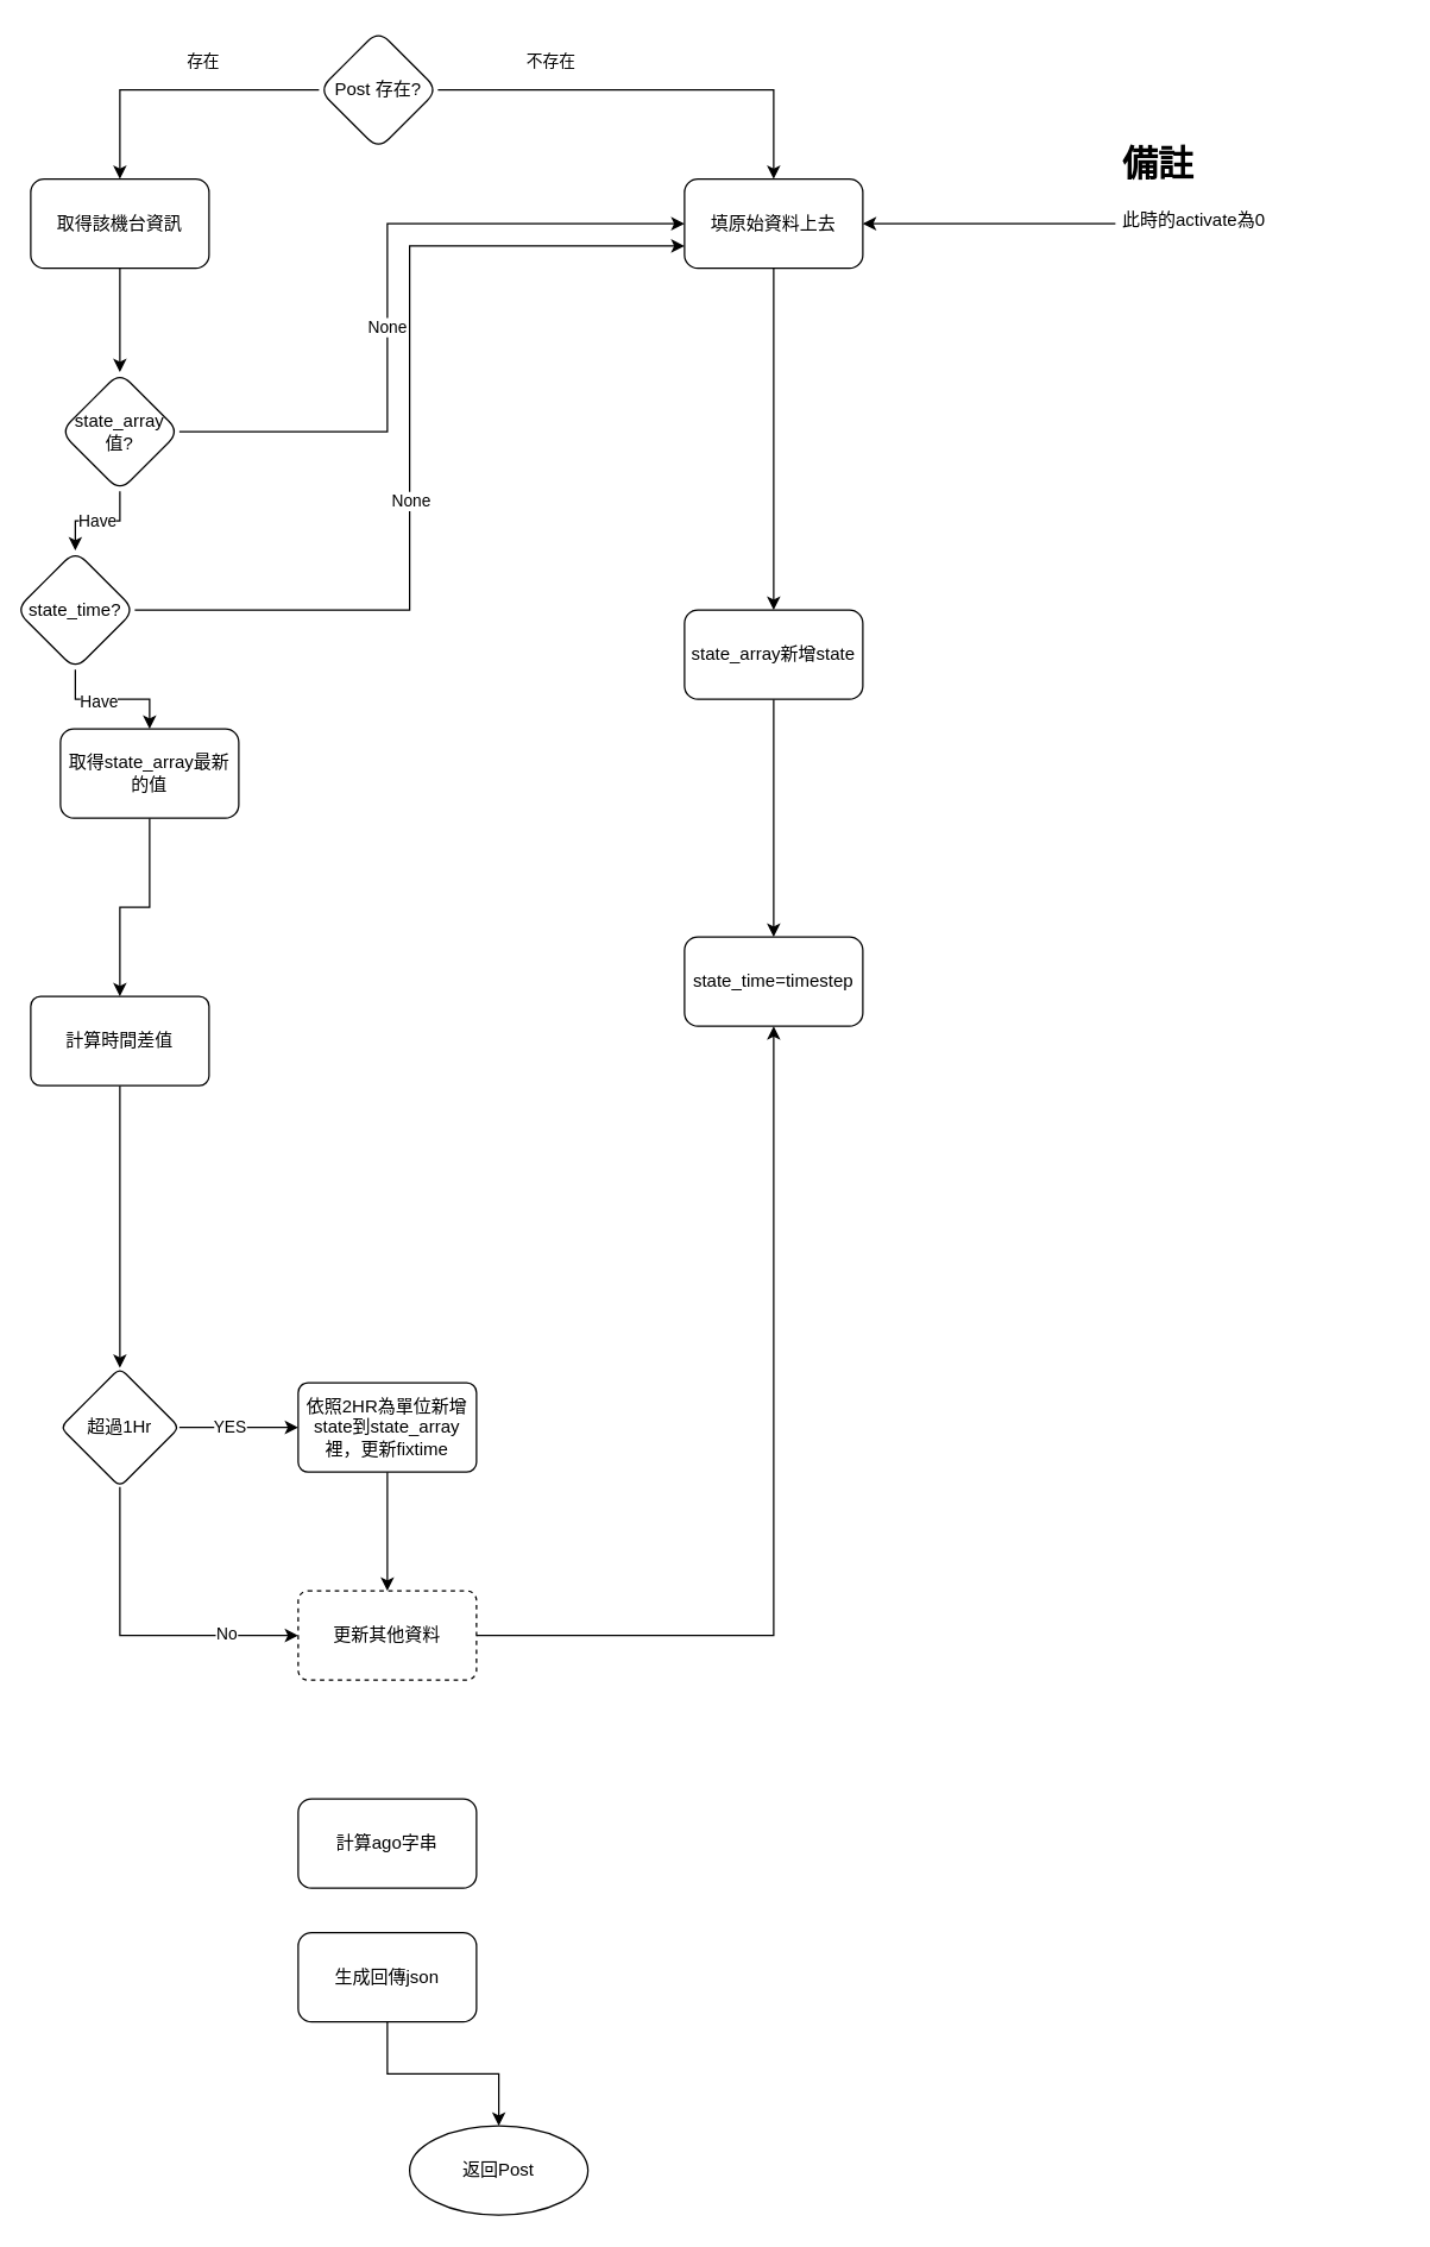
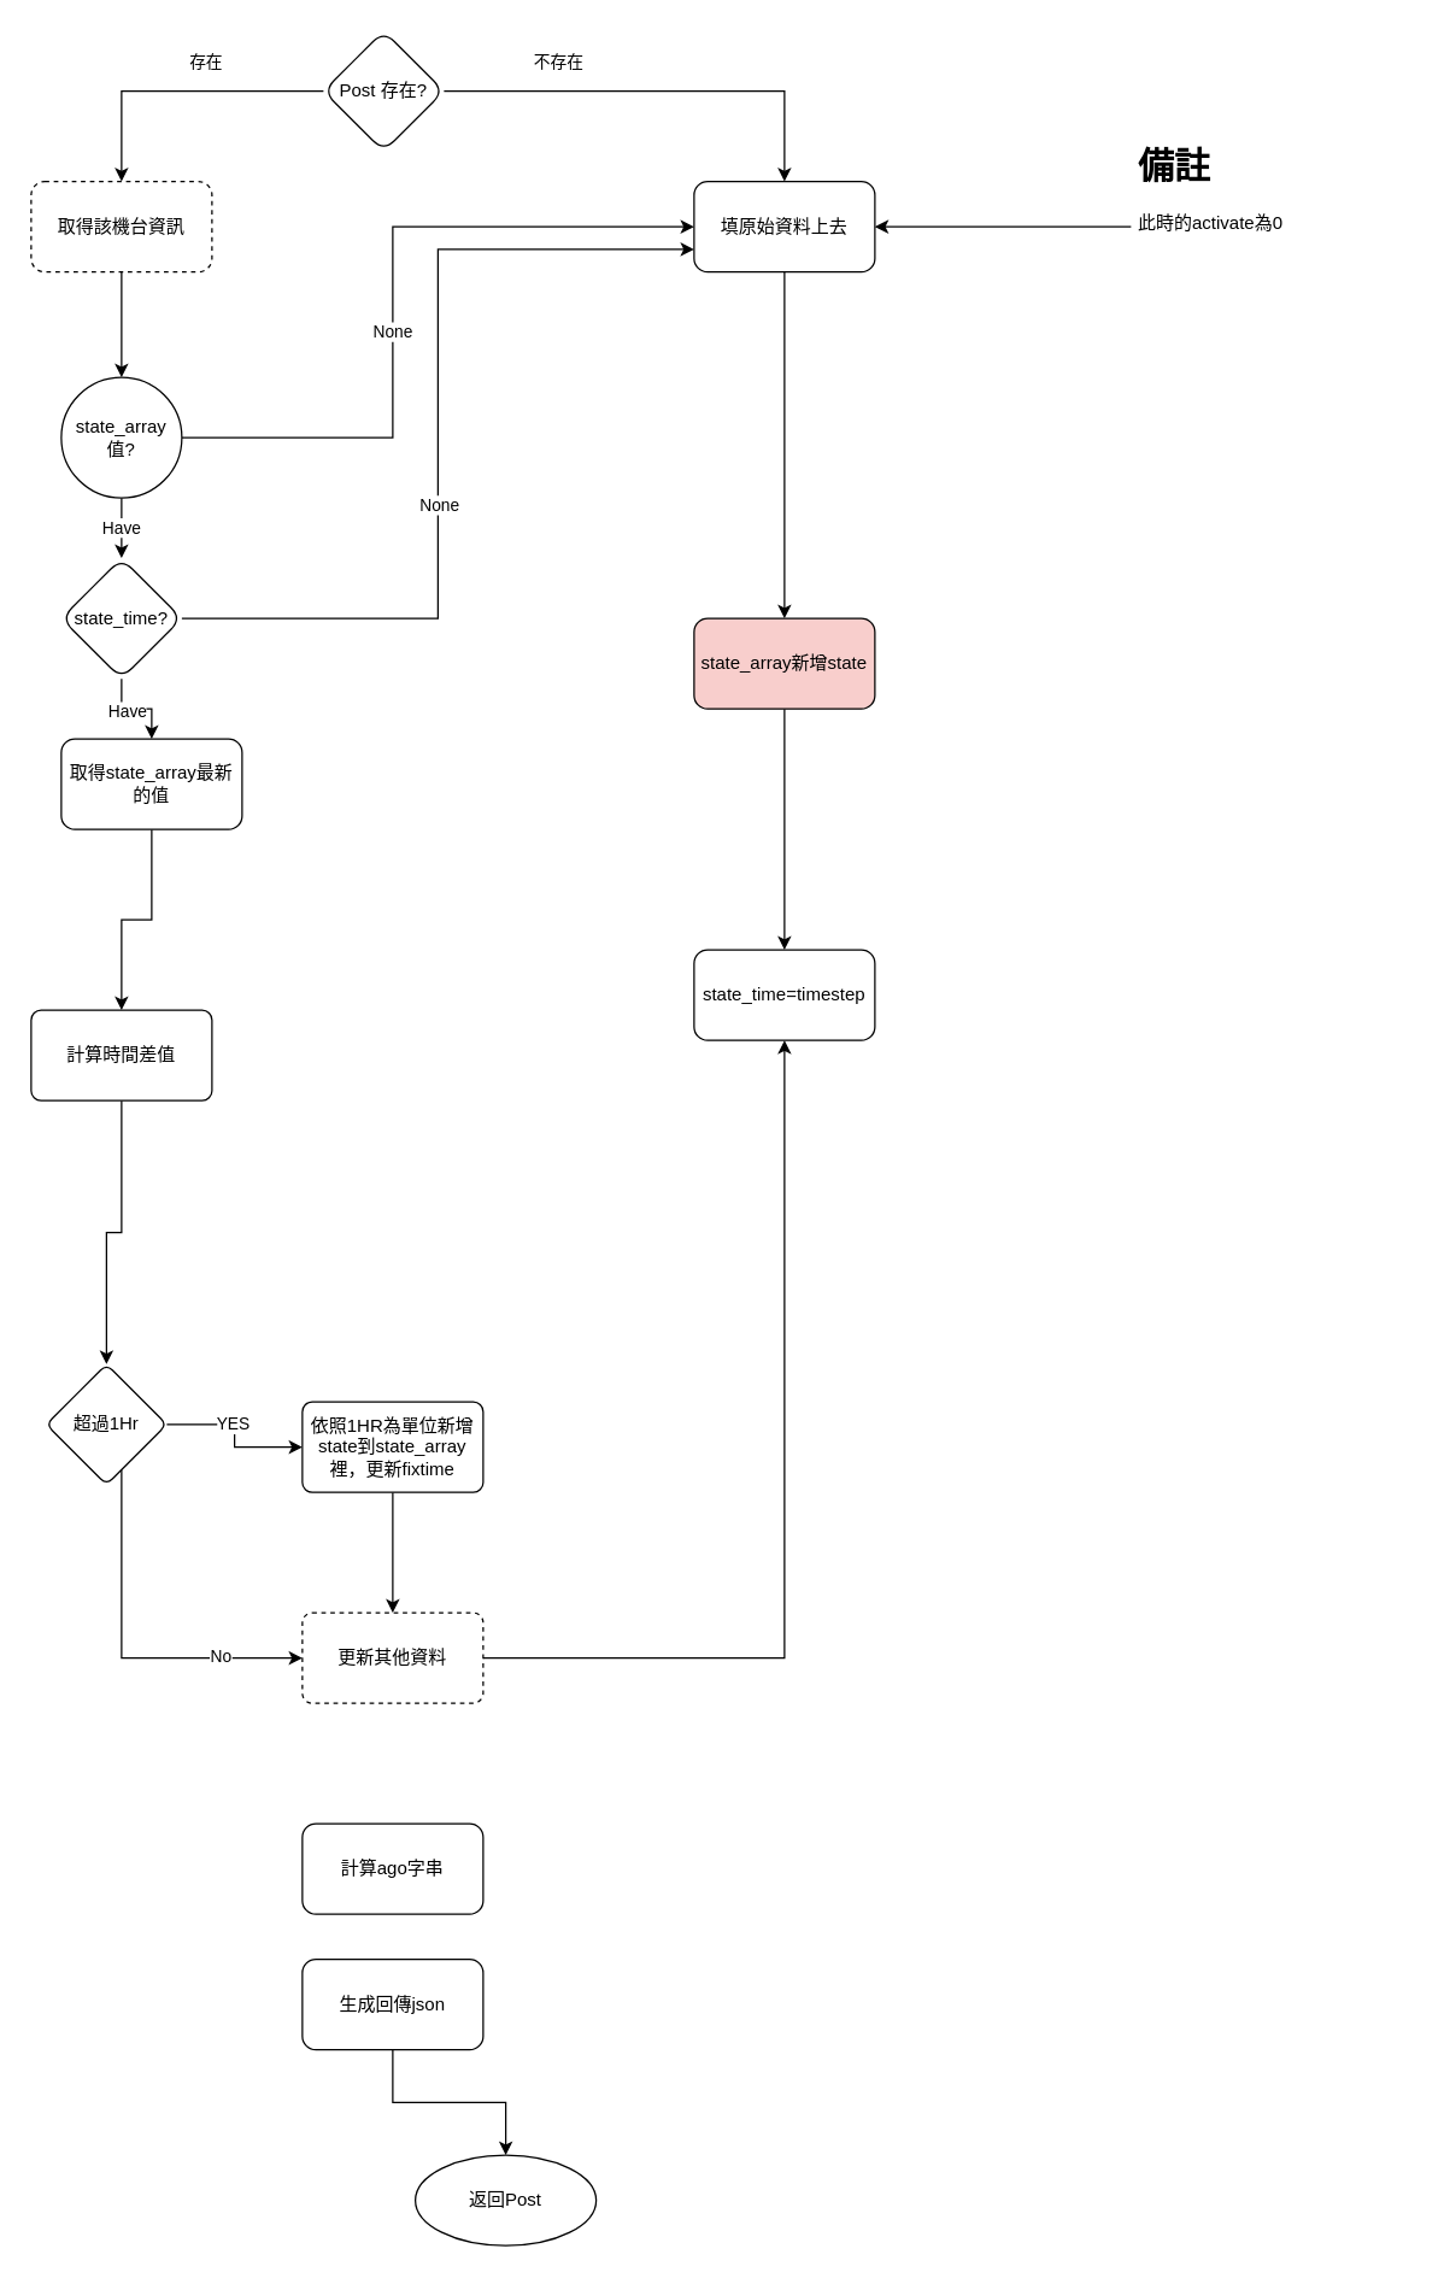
  <mxCell id="0" />
  <mxCell id="1" parent="0" />
  <mxCell id="2" value="" style="edgeStyle=orthogonalEdgeStyle;rounded=0;orthogonalLoop=1;jettySize=auto;html=1;" edge="1" parent="1" source="6" target="8"><mxGeometry relative="1" as="geometry" /></mxCell>
  <mxCell id="3" value="存在" style="edgeLabel;html=1;align=center;verticalAlign=middle;resizable=0;points=[];" vertex="1" connectable="0" parent="2"><mxGeometry x="-0.186" y="3" relative="1" as="geometry"><mxPoint y="-23" as="offset" /></mxGeometry></mxCell>
  <mxCell id="4" value="" style="edgeStyle=orthogonalEdgeStyle;rounded=0;orthogonalLoop=1;jettySize=auto;html=1;" edge="1" parent="1" source="6" target="10"><mxGeometry relative="1" as="geometry" /></mxCell>
  <mxCell id="5" value="不存在" style="edgeLabel;html=1;align=center;verticalAlign=middle;resizable=0;points=[];" vertex="1" connectable="0" parent="4"><mxGeometry x="-0.477" y="-4" relative="1" as="geometry"><mxPoint y="-24" as="offset" /></mxGeometry></mxCell>
  <mxCell id="6" value="Post 存在?" style="rhombus;whiteSpace=wrap;html=1;rounded=1;" vertex="1" parent="1"><mxGeometry x="214" y="20" width="80" height="80" as="geometry" /></mxCell>
  <mxCell id="7" value="" style="edgeStyle=orthogonalEdgeStyle;rounded=0;orthogonalLoop=1;jettySize=auto;html=1;" edge="1" parent="1" source="8" target="22"><mxGeometry relative="1" as="geometry" /></mxCell>
- <mxCell id="8" value="取得該機台資訊" style="whiteSpace=wrap;html=1;rounded=1;" vertex="1" parent="1"><mxGeometry x="20" y="120" width="120" height="60" as="geometry" /></mxCell>
+ <mxCell id="8" value="取得該機台資訊" style="whiteSpace=wrap;html=1;rounded=1;dashed=1;" vertex="1" parent="1"><mxGeometry x="20" y="120" width="120" height="60" as="geometry" /></mxCell>
  <mxCell id="9" value="" style="edgeStyle=orthogonalEdgeStyle;rounded=0;orthogonalLoop=1;jettySize=auto;html=1;" edge="1" parent="1" source="10" target="12"><mxGeometry relative="1" as="geometry" /></mxCell>
  <mxCell id="10" value="填原始資料上去" style="whiteSpace=wrap;html=1;rounded=1;" vertex="1" parent="1"><mxGeometry x="460" y="120" width="120" height="60" as="geometry" /></mxCell>
  <mxCell id="11" value="" style="edgeStyle=orthogonalEdgeStyle;rounded=0;orthogonalLoop=1;jettySize=auto;html=1;" edge="1" parent="1" source="12" target="13"><mxGeometry relative="1" as="geometry" /></mxCell>
- <mxCell id="12" value="state_array新增state" style="whiteSpace=wrap;html=1;rounded=1;" vertex="1" parent="1"><mxGeometry x="460" y="410" width="120" height="60" as="geometry" /></mxCell>
+ <mxCell id="12" value="state_array新增state" style="whiteSpace=wrap;html=1;rounded=1;fillColor=#f8cecc;" vertex="1" parent="1"><mxGeometry x="460" y="410" width="120" height="60" as="geometry" /></mxCell>
  <mxCell id="13" value="state_time=timestep" style="whiteSpace=wrap;html=1;rounded=1;" vertex="1" parent="1"><mxGeometry x="460" y="630" width="120" height="60" as="geometry" /></mxCell>
  <mxCell id="14" value="" style="edgeStyle=orthogonalEdgeStyle;rounded=0;orthogonalLoop=1;jettySize=auto;html=1;exitX=0;exitY=0.5;exitDx=0;exitDy=0;" edge="1" parent="1" source="15" target="10"><mxGeometry relative="1" as="geometry"><mxPoint x="650" y="150" as="sourcePoint" /></mxGeometry></mxCell>
  <mxCell id="15" value="&lt;h1&gt;備註&lt;/h1&gt;&lt;p&gt;此時的activate為0&lt;/p&gt;" style="text;html=1;strokeColor=none;fillColor=none;spacing=5;spacingTop=-20;whiteSpace=wrap;overflow=hidden;rounded=0;" vertex="1" parent="1"><mxGeometry x="750" y="90" width="190" height="120" as="geometry" /></mxCell>
  <mxCell id="16" value="返回Post" style="ellipse;whiteSpace=wrap;html=1;rounded=1;" vertex="1" parent="1"><mxGeometry x="275" y="1430" width="120" height="60" as="geometry" /></mxCell>
  <mxCell id="17" value="計算ago字串" style="whiteSpace=wrap;html=1;rounded=1;" vertex="1" parent="1"><mxGeometry x="200" y="1210" width="120" height="60" as="geometry" /></mxCell>
  <mxCell id="18" value="" style="edgeStyle=orthogonalEdgeStyle;rounded=0;orthogonalLoop=1;jettySize=auto;html=1;" edge="1" parent="1" source="19" target="16"><mxGeometry relative="1" as="geometry" /></mxCell>
  <mxCell id="19" value="生成回傳json" style="whiteSpace=wrap;html=1;rounded=1;" vertex="1" parent="1"><mxGeometry x="200" y="1300" width="120" height="60" as="geometry" /></mxCell>
  <mxCell id="20" value="None" style="edgeStyle=orthogonalEdgeStyle;rounded=0;orthogonalLoop=1;jettySize=auto;html=1;entryX=0;entryY=0.5;entryDx=0;entryDy=0;" edge="1" parent="1" source="22" target="10"><mxGeometry x="-0.125" relative="1" as="geometry"><mxPoint x="200" y="290" as="targetPoint" /><Array as="points"><mxPoint x="260" y="290" /><mxPoint x="260" y="150" /></Array><mxPoint as="offset" /></mxGeometry></mxCell>
  <mxCell id="21" value="Have" style="edgeStyle=orthogonalEdgeStyle;rounded=0;orthogonalLoop=1;jettySize=auto;html=1;" edge="1" parent="1" source="22" target="29"><mxGeometry relative="1" as="geometry" /></mxCell>
- <mxCell id="22" value="state_array值?" style="rhombus;whiteSpace=wrap;html=1;rounded=1;" vertex="1" parent="1"><mxGeometry x="40" y="250" width="80" height="80" as="geometry" /></mxCell>
+ <mxCell id="22" value="state_array值?" style="ellipse;whiteSpace=wrap;html=1;" vertex="1" parent="1"><mxGeometry x="40" y="250" width="80" height="80" as="geometry" /></mxCell>
  <mxCell id="23" value="" style="edgeStyle=orthogonalEdgeStyle;rounded=0;orthogonalLoop=1;jettySize=auto;html=1;entryX=0.5;entryY=0;entryDx=0;entryDy=0;" edge="1" parent="1" source="24" target="40"><mxGeometry relative="1" as="geometry"><mxPoint x="80" y="660" as="targetPoint" /></mxGeometry></mxCell>
  <mxCell id="24" value="取得state_array最新的值" style="whiteSpace=wrap;html=1;rounded=1;" vertex="1" parent="1"><mxGeometry x="40" y="490" width="120" height="60" as="geometry" /></mxCell>
  <mxCell id="25" style="edgeStyle=orthogonalEdgeStyle;rounded=0;orthogonalLoop=1;jettySize=auto;html=1;exitX=1;exitY=0.5;exitDx=0;exitDy=0;entryX=0;entryY=0.75;entryDx=0;entryDy=0;" edge="1" parent="1" source="29" target="10"><mxGeometry relative="1" as="geometry" /></mxCell>
  <mxCell id="26" value="None" style="edgeLabel;html=1;align=center;verticalAlign=middle;resizable=0;points=[];" vertex="1" connectable="0" parent="25"><mxGeometry x="-0.159" relative="1" as="geometry"><mxPoint as="offset" /></mxGeometry></mxCell>
  <mxCell id="27" value="" style="edgeStyle=orthogonalEdgeStyle;rounded=0;orthogonalLoop=1;jettySize=auto;html=1;" edge="1" parent="1" source="29" target="24"><mxGeometry relative="1" as="geometry" /></mxCell>
  <mxCell id="28" value="Have" style="edgeLabel;html=1;align=center;verticalAlign=middle;resizable=0;points=[];" vertex="1" connectable="0" parent="27"><mxGeometry x="-0.232" y="-1" relative="1" as="geometry"><mxPoint as="offset" /></mxGeometry></mxCell>
- <mxCell id="29" value="state_time?" style="rhombus;whiteSpace=wrap;html=1;rounded=1;" vertex="1" parent="1"><mxGeometry x="10" y="370" width="80" height="80" as="geometry" /></mxCell>
+ <mxCell id="29" value="state_time?" style="rhombus;whiteSpace=wrap;html=1;rounded=1;" vertex="1" parent="1"><mxGeometry x="40" y="370" width="80" height="80" as="geometry" /></mxCell>
  <mxCell id="30" value="" style="edgeStyle=orthogonalEdgeStyle;rounded=0;orthogonalLoop=1;jettySize=auto;html=1;" edge="1" parent="1" source="34" target="36"><mxGeometry relative="1" as="geometry" /></mxCell>
  <mxCell id="31" value="YES" style="edgeLabel;html=1;align=center;verticalAlign=middle;resizable=0;points=[];" vertex="1" connectable="0" parent="30"><mxGeometry x="-0.182" y="1" relative="1" as="geometry"><mxPoint as="offset" /></mxGeometry></mxCell>
  <mxCell id="32" style="edgeStyle=orthogonalEdgeStyle;rounded=0;orthogonalLoop=1;jettySize=auto;html=1;entryX=0;entryY=0.5;entryDx=0;entryDy=0;" edge="1" parent="1" source="34" target="38"><mxGeometry relative="1" as="geometry"><Array as="points"><mxPoint x="80" y="1100" /></Array></mxGeometry></mxCell>
  <mxCell id="33" value="No" style="edgeLabel;html=1;align=center;verticalAlign=middle;resizable=0;points=[];" vertex="1" connectable="0" parent="32"><mxGeometry x="0.555" y="2" relative="1" as="geometry"><mxPoint as="offset" /></mxGeometry></mxCell>
- <mxCell id="34" value="超過1Hr" style="rhombus;whiteSpace=wrap;html=1;rounded=1;arcSize=11;" vertex="1" parent="1"><mxGeometry x="40" y="920" width="80" height="80" as="geometry" /></mxCell>
+ <mxCell id="34" value="超過1Hr" style="rhombus;whiteSpace=wrap;html=1;rounded=1;arcSize=11;" vertex="1" parent="1"><mxGeometry x="30" y="905" width="80" height="80" as="geometry" /></mxCell>
  <mxCell id="35" value="" style="edgeStyle=orthogonalEdgeStyle;rounded=0;orthogonalLoop=1;jettySize=auto;html=1;" edge="1" parent="1" source="36" target="38"><mxGeometry relative="1" as="geometry" /></mxCell>
- <mxCell id="36" value="依照2HR為單位新增state到state_array裡，更新fixtime" style="whiteSpace=wrap;html=1;rounded=1;arcSize=11;" vertex="1" parent="1"><mxGeometry x="200" y="930" width="120" height="60" as="geometry" /></mxCell>
+ <mxCell id="36" value="依照1HR為單位新增state到state_array裡，更新fixtime" style="whiteSpace=wrap;html=1;rounded=1;arcSize=11;" vertex="1" parent="1"><mxGeometry x="200" y="930" width="120" height="60" as="geometry" /></mxCell>
  <mxCell id="37" value="" style="edgeStyle=orthogonalEdgeStyle;rounded=0;orthogonalLoop=1;jettySize=auto;html=1;" edge="1" parent="1" source="38" target="13"><mxGeometry relative="1" as="geometry" /></mxCell>
  <mxCell id="38" value="更新其他資料" style="whiteSpace=wrap;html=1;rounded=1;arcSize=11;dashed=1;" vertex="1" parent="1"><mxGeometry x="200" y="1070" width="120" height="60" as="geometry" /></mxCell>
  <mxCell id="39" style="edgeStyle=orthogonalEdgeStyle;rounded=0;orthogonalLoop=1;jettySize=auto;html=1;exitX=0.5;exitY=1;exitDx=0;exitDy=0;entryX=0.5;entryY=0;entryDx=0;entryDy=0;" edge="1" parent="1" source="40" target="34"><mxGeometry relative="1" as="geometry" /></mxCell>
  <mxCell id="40" value="計算時間差值" style="whiteSpace=wrap;html=1;rounded=1;arcSize=11;" vertex="1" parent="1"><mxGeometry x="20" y="670" width="120" height="60" as="geometry" /></mxCell>
